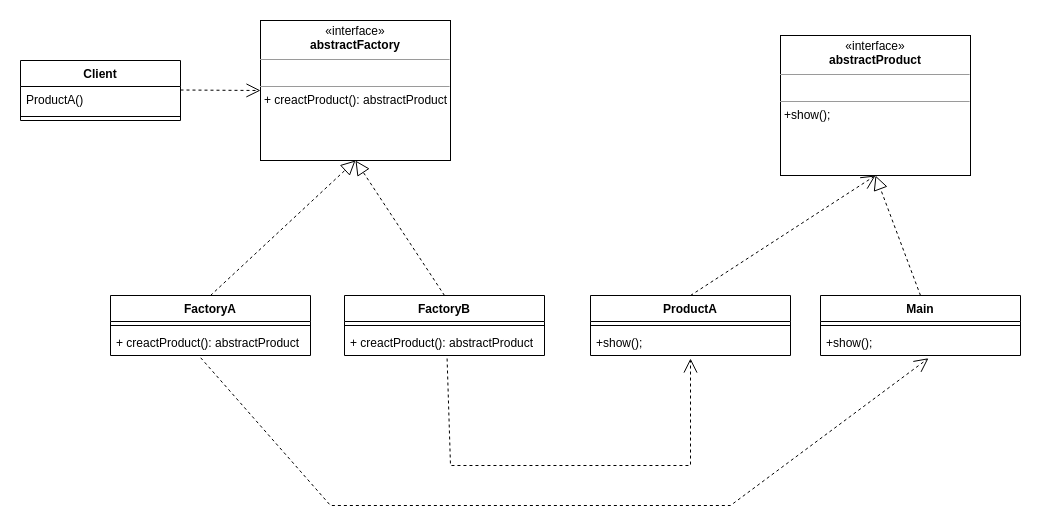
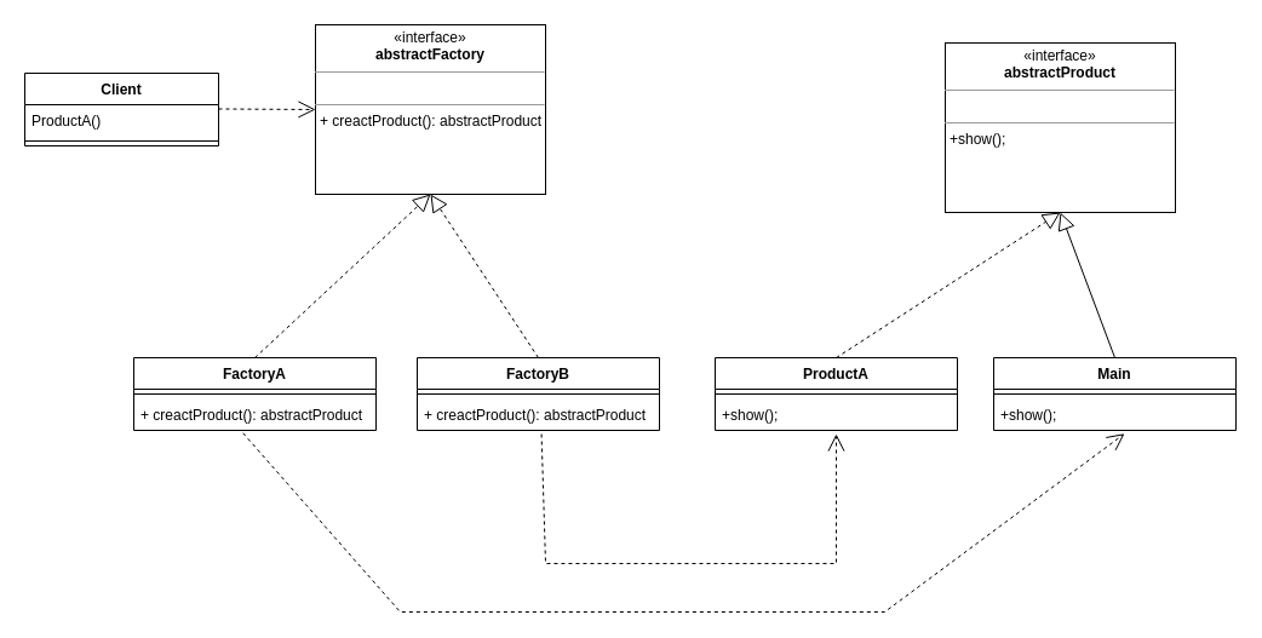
  <mxCell id="0" />
  <mxCell id="1" parent="0" />
  <mxCell id="2" value="Client" style="swimlane;fontStyle=1;align=center;verticalAlign=top;childLayout=stackLayout;horizontal=1;startSize=26;horizontalStack=0;resizeParent=1;resizeParentMax=0;resizeLast=0;collapsible=1;marginBottom=0;whiteSpace=wrap;html=1;" vertex="1" parent="1"><mxGeometry x="20" y="60" width="160" height="60" as="geometry" /></mxCell>
  <mxCell id="3" value="ProductA()" style="text;strokeColor=none;fillColor=none;align=left;verticalAlign=top;spacingLeft=4;spacingRight=4;overflow=hidden;rotatable=0;points=[[0,0.5],[1,0.5]];portConstraint=eastwest;whiteSpace=wrap;html=1;" vertex="1" parent="2"><mxGeometry y="26" width="160" height="26" as="geometry" /></mxCell>
  <mxCell id="4" value="" style="line;strokeWidth=1;fillColor=none;align=left;verticalAlign=middle;spacingTop=-1;spacingLeft=3;spacingRight=3;rotatable=0;labelPosition=right;points=[];portConstraint=eastwest;strokeColor=inherit;" vertex="1" parent="2"><mxGeometry y="52" width="160" height="8" as="geometry" /></mxCell>
  <mxCell id="5" value="" style="endArrow=open;endSize=12;dashed=1;html=1;rounded=0;entryX=0;entryY=0.5;entryDx=0;entryDy=0;" edge="1" parent="1" target="6"><mxGeometry width="160" relative="1" as="geometry"><mxPoint x="180" y="89.5" as="sourcePoint" /><mxPoint x="390" y="85" as="targetPoint" /></mxGeometry></mxCell>
  <mxCell id="6" value="&lt;p style=&quot;margin:0px;margin-top:4px;text-align:center;&quot;&gt;«interface»&lt;br style=&quot;border-color: var(--border-color);&quot;&gt;&lt;b style=&quot;border-color: var(--border-color);&quot;&gt;abstractFactory&lt;/b&gt;&lt;br&gt;&lt;/p&gt;&lt;hr size=&quot;1&quot;&gt;&lt;p style=&quot;margin:0px;margin-left:4px;&quot;&gt;&lt;br&gt;&lt;/p&gt;&lt;hr size=&quot;1&quot;&gt;&lt;p style=&quot;margin:0px;margin-left:4px;&quot;&gt;+ creactProduct(): abstractProduct&lt;br&gt;&lt;/p&gt;" style="verticalAlign=top;align=left;overflow=fill;fontSize=12;fontFamily=Helvetica;html=1;whiteSpace=wrap;" vertex="1" parent="1"><mxGeometry x="260" y="20" width="190" height="140" as="geometry" /></mxCell>
  <mxCell id="7" value="&lt;p style=&quot;margin:0px;margin-top:4px;text-align:center;&quot;&gt;«interface»&lt;br style=&quot;border-color: var(--border-color);&quot;&gt;&lt;b style=&quot;border-color: var(--border-color);&quot;&gt;abstractProduct&lt;/b&gt;&lt;br&gt;&lt;/p&gt;&lt;hr size=&quot;1&quot;&gt;&lt;p style=&quot;margin:0px;margin-left:4px;&quot;&gt;&lt;br&gt;&lt;/p&gt;&lt;hr size=&quot;1&quot;&gt;&lt;p style=&quot;margin:0px;margin-left:4px;&quot;&gt;+show();&lt;/p&gt;" style="verticalAlign=top;align=left;overflow=fill;fontSize=12;fontFamily=Helvetica;html=1;whiteSpace=wrap;" vertex="1" parent="1"><mxGeometry x="780" y="35" width="190" height="140" as="geometry" /></mxCell>
  <mxCell id="8" value="FactoryA" style="swimlane;fontStyle=1;align=center;verticalAlign=top;childLayout=stackLayout;horizontal=1;startSize=26;horizontalStack=0;resizeParent=1;resizeParentMax=0;resizeLast=0;collapsible=1;marginBottom=0;whiteSpace=wrap;html=1;" vertex="1" parent="1"><mxGeometry x="110" y="295" width="200" height="60" as="geometry" /></mxCell>
  <mxCell id="9" value="" style="line;strokeWidth=1;fillColor=none;align=left;verticalAlign=middle;spacingTop=-1;spacingLeft=3;spacingRight=3;rotatable=0;labelPosition=right;points=[];portConstraint=eastwest;strokeColor=inherit;" vertex="1" parent="8"><mxGeometry y="26" width="200" height="8" as="geometry" /></mxCell>
  <mxCell id="10" value="+ creactProduct(): abstractProduct" style="text;strokeColor=none;fillColor=none;align=left;verticalAlign=top;spacingLeft=4;spacingRight=4;overflow=hidden;rotatable=0;points=[[0,0.5],[1,0.5]];portConstraint=eastwest;whiteSpace=wrap;html=1;" vertex="1" parent="8"><mxGeometry y="34" width="200" height="26" as="geometry" /></mxCell>
  <mxCell id="11" value="FactoryB" style="swimlane;fontStyle=1;align=center;verticalAlign=top;childLayout=stackLayout;horizontal=1;startSize=26;horizontalStack=0;resizeParent=1;resizeParentMax=0;resizeLast=0;collapsible=1;marginBottom=0;whiteSpace=wrap;html=1;" vertex="1" parent="1"><mxGeometry x="344" y="295" width="200" height="60" as="geometry" /></mxCell>
  <mxCell id="12" value="" style="line;strokeWidth=1;fillColor=none;align=left;verticalAlign=middle;spacingTop=-1;spacingLeft=3;spacingRight=3;rotatable=0;labelPosition=right;points=[];portConstraint=eastwest;strokeColor=inherit;" vertex="1" parent="11"><mxGeometry y="26" width="200" height="8" as="geometry" /></mxCell>
  <mxCell id="13" value="+ creactProduct(): abstractProduct" style="text;strokeColor=none;fillColor=none;align=left;verticalAlign=top;spacingLeft=4;spacingRight=4;overflow=hidden;rotatable=0;points=[[0,0.5],[1,0.5]];portConstraint=eastwest;whiteSpace=wrap;html=1;" vertex="1" parent="11"><mxGeometry y="34" width="200" height="26" as="geometry" /></mxCell>
  <mxCell id="14" value="ProductA" style="swimlane;fontStyle=1;align=center;verticalAlign=top;childLayout=stackLayout;horizontal=1;startSize=26;horizontalStack=0;resizeParent=1;resizeParentMax=0;resizeLast=0;collapsible=1;marginBottom=0;whiteSpace=wrap;html=1;" vertex="1" parent="1"><mxGeometry x="590" y="295" width="200" height="60" as="geometry" /></mxCell>
  <mxCell id="15" value="" style="line;strokeWidth=1;fillColor=none;align=left;verticalAlign=middle;spacingTop=-1;spacingLeft=3;spacingRight=3;rotatable=0;labelPosition=right;points=[];portConstraint=eastwest;strokeColor=inherit;" vertex="1" parent="14"><mxGeometry y="26" width="200" height="8" as="geometry" /></mxCell>
  <mxCell id="16" value="+show();" style="text;strokeColor=none;fillColor=none;align=left;verticalAlign=top;spacingLeft=4;spacingRight=4;overflow=hidden;rotatable=0;points=[[0,0.5],[1,0.5]];portConstraint=eastwest;whiteSpace=wrap;html=1;" vertex="1" parent="14"><mxGeometry y="34" width="200" height="26" as="geometry" /></mxCell>
  <mxCell id="17" value="Main" style="swimlane;fontStyle=1;align=center;verticalAlign=top;childLayout=stackLayout;horizontal=1;startSize=26;horizontalStack=0;resizeParent=1;resizeParentMax=0;resizeLast=0;collapsible=1;marginBottom=0;whiteSpace=wrap;html=1;" vertex="1" parent="1"><mxGeometry x="820" y="295" width="200" height="60" as="geometry" /></mxCell>
  <mxCell id="18" value="" style="line;strokeWidth=1;fillColor=none;align=left;verticalAlign=middle;spacingTop=-1;spacingLeft=3;spacingRight=3;rotatable=0;labelPosition=right;points=[];portConstraint=eastwest;strokeColor=inherit;" vertex="1" parent="17"><mxGeometry y="26" width="200" height="8" as="geometry" /></mxCell>
  <mxCell id="19" value="+show();" style="text;strokeColor=none;fillColor=none;align=left;verticalAlign=top;spacingLeft=4;spacingRight=4;overflow=hidden;rotatable=0;points=[[0,0.5],[1,0.5]];portConstraint=eastwest;whiteSpace=wrap;html=1;" vertex="1" parent="17"><mxGeometry y="34" width="200" height="26" as="geometry" /></mxCell>
  <mxCell id="20" value="" style="endArrow=block;dashed=1;endFill=0;endSize=12;html=1;rounded=0;exitX=0.5;exitY=0;exitDx=0;exitDy=0;entryX=0.5;entryY=1;entryDx=0;entryDy=0;" edge="1" parent="1" source="8" target="6"><mxGeometry width="160" relative="1" as="geometry"><mxPoint x="320" y="165" as="sourcePoint" /><mxPoint x="480" y="165" as="targetPoint" /></mxGeometry></mxCell>
  <mxCell id="21" value="" style="endArrow=block;dashed=1;endFill=0;endSize=12;html=1;rounded=0;exitX=0.5;exitY=0;exitDx=0;exitDy=0;entryX=0.5;entryY=1;entryDx=0;entryDy=0;" edge="1" parent="1" source="11" target="6"><mxGeometry width="160" relative="1" as="geometry"><mxPoint x="220" y="305" as="sourcePoint" /><mxPoint x="360" y="165" as="targetPoint" /></mxGeometry></mxCell>
- <mxCell id="22" value="" style="endArrow=open;dashed=1;endFill=0;endSize=12;html=1;rounded=0;exitX=0.5;exitY=0;exitDx=0;exitDy=0;entryX=0.5;entryY=1;entryDx=0;entryDy=0;" edge="1" parent="1" source="14" target="7"><mxGeometry width="160" relative="1" as="geometry"><mxPoint x="454" y="305" as="sourcePoint" /><mxPoint x="365" y="170" as="targetPoint" /></mxGeometry></mxCell>
- <mxCell id="23" value="" style="endArrow=block;dashed=1;endFill=0;endSize=12;html=1;rounded=0;exitX=0.5;exitY=0;exitDx=0;exitDy=0;entryX=0.5;entryY=1;entryDx=0;entryDy=0;" edge="1" parent="1" source="17" target="7"><mxGeometry width="160" relative="1" as="geometry"><mxPoint x="464" y="315" as="sourcePoint" /><mxPoint x="810" y="165" as="targetPoint" /></mxGeometry></mxCell>
+ <mxCell id="22" value="" style="endArrow=block;dashed=1;endFill=0;endSize=12;html=1;rounded=0;exitX=0.5;exitY=0;exitDx=0;exitDy=0;entryX=0.5;entryY=1;entryDx=0;entryDy=0;" edge="1" parent="1" source="14" target="7"><mxGeometry width="160" relative="1" as="geometry"><mxPoint x="454" y="305" as="sourcePoint" /><mxPoint x="365" y="170" as="targetPoint" /></mxGeometry></mxCell>
+ <mxCell id="23" value="" style="endArrow=block;dashed=0;endFill=0;endSize=12;html=1;rounded=0;exitX=0.5;exitY=0;exitDx=0;exitDy=0;entryX=0.5;entryY=1;entryDx=0;entryDy=0;" edge="1" parent="1" source="17" target="7"><mxGeometry width="160" relative="1" as="geometry"><mxPoint x="464" y="315" as="sourcePoint" /><mxPoint x="810" y="165" as="targetPoint" /></mxGeometry></mxCell>
  <mxCell id="24" value="" style="endArrow=open;endSize=12;dashed=1;html=1;rounded=0;exitX=0.451;exitY=1.088;exitDx=0;exitDy=0;exitPerimeter=0;entryX=0.54;entryY=1.105;entryDx=0;entryDy=0;entryPerimeter=0;" edge="1" parent="1" source="10" target="19"><mxGeometry width="160" relative="1" as="geometry"><mxPoint x="190" y="99.5" as="sourcePoint" /><mxPoint x="900" y="485" as="targetPoint" /><Array as="points"><mxPoint x="330" y="505" /><mxPoint x="460" y="505" /><mxPoint x="730" y="505" /></Array></mxGeometry></mxCell>
  <mxCell id="25" value="" style="endArrow=open;endSize=12;dashed=1;html=1;rounded=0;exitX=0.513;exitY=1.116;exitDx=0;exitDy=0;exitPerimeter=0;" edge="1" parent="1" source="13"><mxGeometry width="160" relative="1" as="geometry"><mxPoint x="210" y="367" as="sourcePoint" /><mxPoint x="690" y="358" as="targetPoint" /><Array as="points"><mxPoint x="450" y="465" /><mxPoint x="690" y="465" /></Array></mxGeometry></mxCell>
